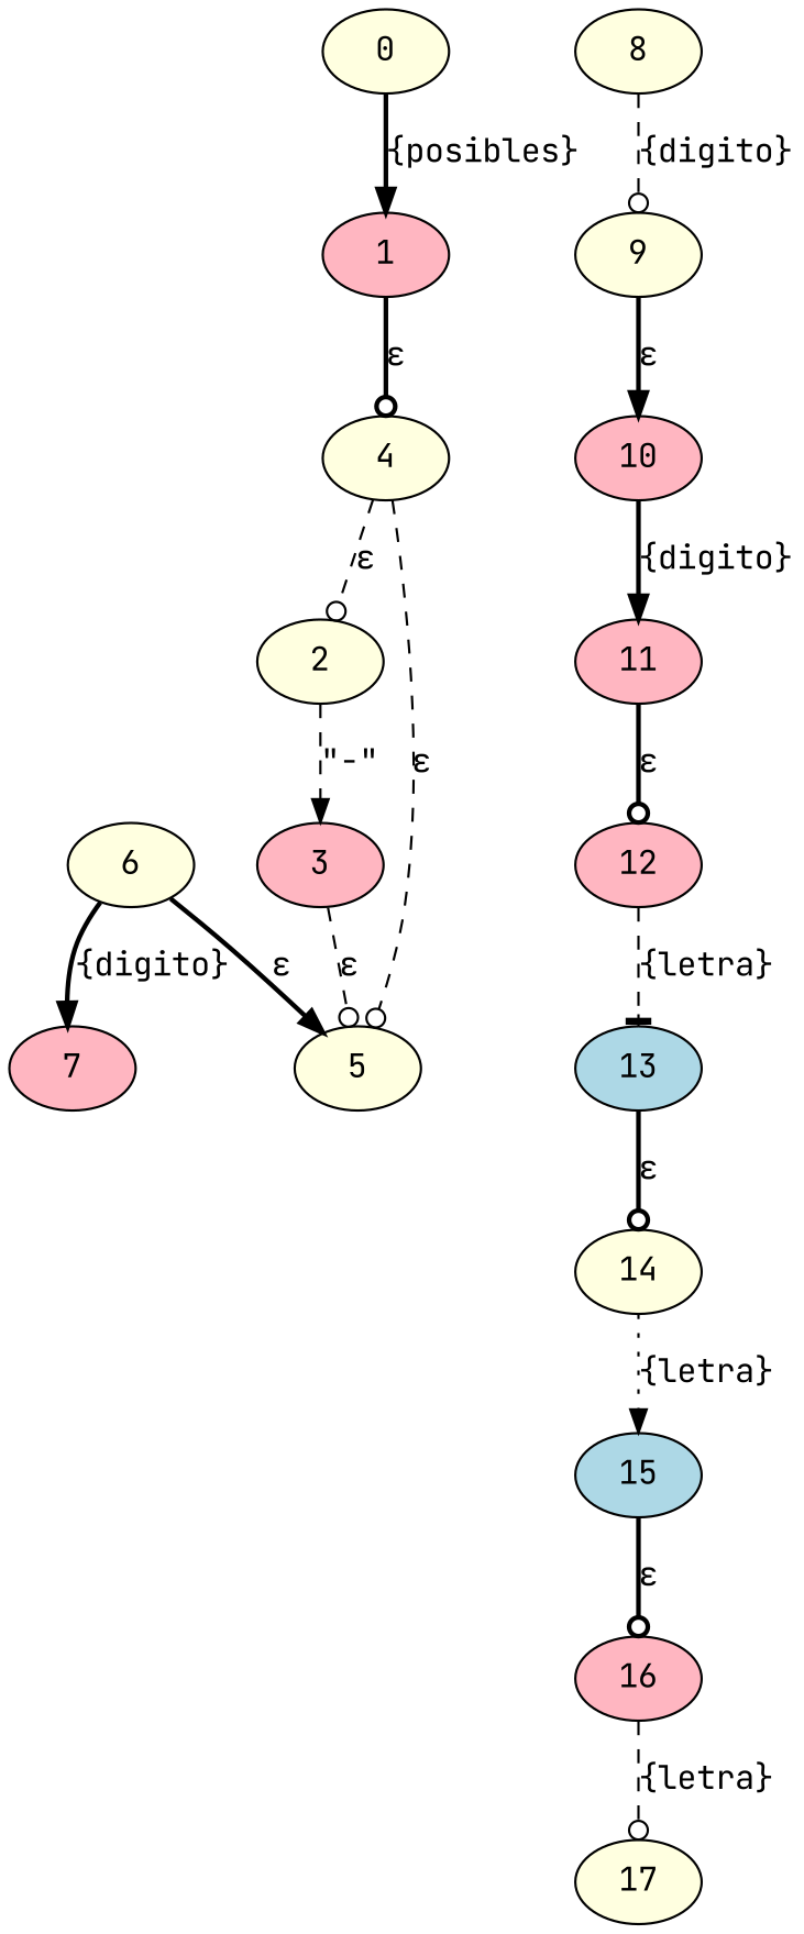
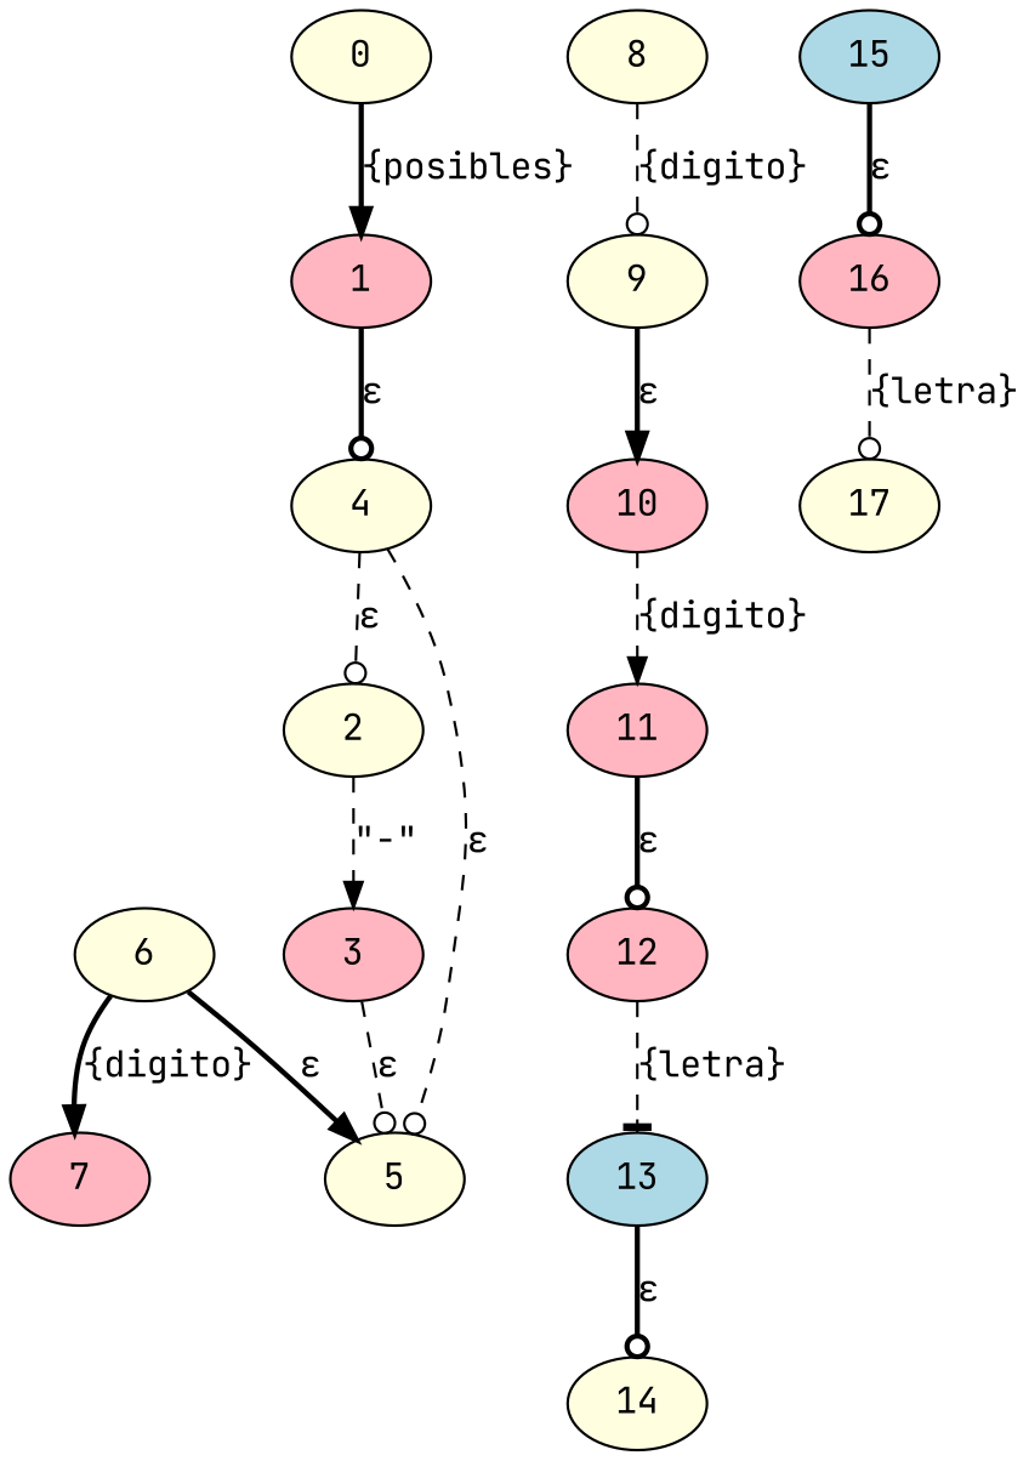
  digraph {
    fontname="JetBrains Mono"
    rankdir=TB
    node [fillcolor=lightyellow fontname="JetBrains Mono" style=filled]
    edge [arrowhead=odot fontname="JetBrains Mono" style=bold]
    1 [fillcolor=lightpink]
    0
    4
    2
    5
    3 [fillcolor=lightpink]
    6
    7 [fillcolor=lightpink]
    8
    9
    10 [fillcolor=lightpink]
    11 [fillcolor=lightpink]
    12 [fillcolor=lightpink]
    13 [fillcolor=lightblue]
    14
    15 [fillcolor=lightblue]
    16 [fillcolor=lightpink]
    17
    1 -> 4 [label="ε"]
    0 -> 1 [arrowhead=normal label="{posibles}"]
    4 -> 2 [label="ε" style=dashed]
    4 -> 5 [label="ε" style=dashed]
    2 -> 3 [arrowhead=normal label="\"-\"" style=dashed]
    3 -> 5 [label="ε" style=dashed]
    6 -> 5 [arrowhead=normal label="ε"]
    6 -> 7 [arrowhead=normal label="{digito}"]
    8 -> 9 [label="{digito}" style=dashed]
    9 -> 10 [arrowhead=normal label="ε"]
-   10 -> 11 [arrowhead=normal label="{digito}"]
+   10 -> 11 [arrowhead=normal label="{digito}" style=dashed]
    11 -> 12 [label="ε"]
    12 -> 13 [arrowhead=tee label="{letra}" style=dashed]
    13 -> 14 [label="ε"]
-   14 -> 15 [arrowhead=normal label="{letra}" style=dotted]
    15 -> 16 [label="ε"]
    16 -> 17 [label="{letra}" style=dashed]
  }
